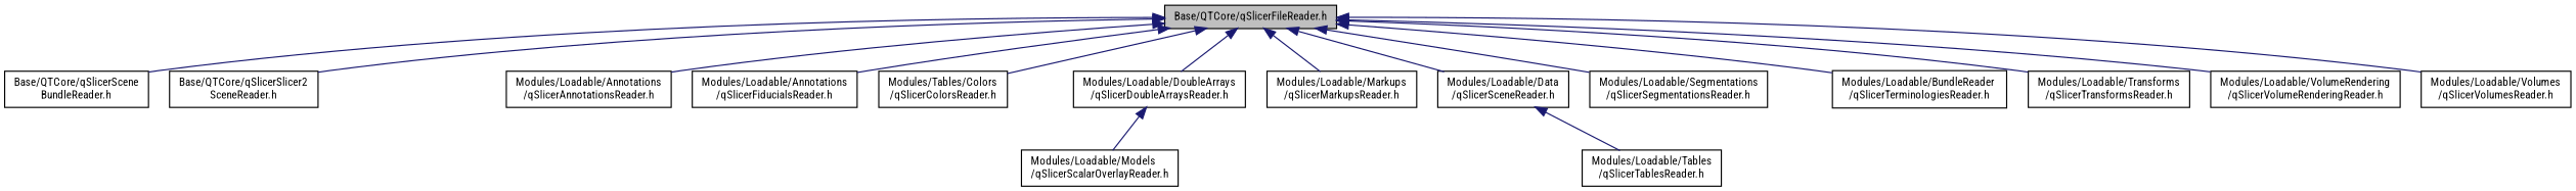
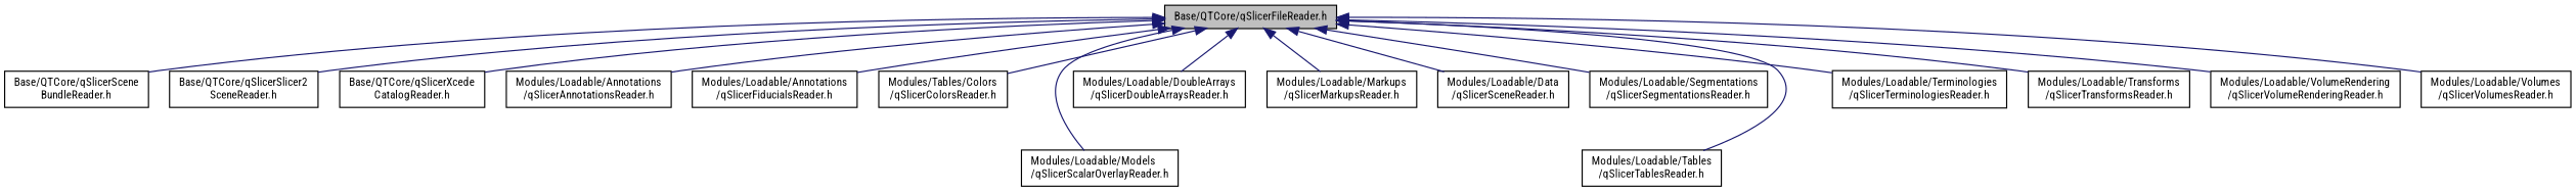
  digraph {
    fontname="Roboto Condensed"
    node [color=black fontname="Roboto Condensed" fontsize=10 shape=record]
    edge [color=midnightblue dir=back fontname="Roboto Condensed" fontsize=10 labelfontname=Helvetica labelfontsize=10 style=solid]
    n1 [fillcolor=grey75 fontcolor=black height=0.2 label="Base/QTCore/qSlicerFileReader.h" style=filled width=0.4]
    n2 [height=0.2 label="Base/QTCore/qSlicerScene\lBundleReader.h" width=0.4]
    n3 [height=0.2 label="Base/QTCore/qSlicerSlicer2\lSceneReader.h" width=0.4]
+   n4 [height=0.2 label="Base/QTCore/qSlicerXcede\lCatalogReader.h" width=0.4]
    n5 [height=0.2 label="Modules/Loadable/Annotations\l/qSlicerAnnotationsReader.h" width=0.4]
    n6 [height=0.2 label="Modules/Loadable/Annotations\l/qSlicerFiducialsReader.h" width=0.4]
    n7 [height=0.2 label="Modules/Tables/Colors\l/qSlicerColorsReader.h" width=0.4]
    n8 [height=0.2 label="Modules/Loadable/Data\l/qSlicerSceneReader.h" width=0.4]
    n9 [height=0.2 label="Modules/Loadable/DoubleArrays\l/qSlicerDoubleArraysReader.h" width=0.4]
    n10 [height=0.2 label="Modules/Loadable/Markups\l/qSlicerMarkupsReader.h" width=0.4]
    n11 [height=0.2 label="Modules/Loadable/Models\l/qSlicerScalarOverlayReader.h" width=0.4]
    n12 [height=0.2 label="Modules/Loadable/Segmentations\l/qSlicerSegmentationsReader.h" width=0.4]
    n13 [height=0.2 label="Modules/Loadable/Tables\l/qSlicerTablesReader.h" width=0.4]
-   n14 [height=0.2 label="Modules/Loadable/BundleReader\l/qSlicerTerminologiesReader.h" width=0.4]
+   n14 [height=0.2 label="Modules/Loadable/Terminologies\l/qSlicerTerminologiesReader.h" width=0.4]
    n15 [height=0.2 label="Modules/Loadable/Transforms\l/qSlicerTransformsReader.h" width=0.4]
    n16 [height=0.2 label="Modules/Loadable/VolumeRendering\l/qSlicerVolumeRenderingReader.h" width=0.4]
    n17 [height=0.2 label="Modules/Loadable/Volumes\l/qSlicerVolumesReader.h" width=0.4]
    n1 -> n2
    n1 -> n3
+   n1 -> n4
    n1 -> n5
    n1 -> n6
    n1 -> n7
    n1 -> n8
    n1 -> n9
    n1 -> n10
-   n9 -> n11
+   n1 -> n11
    n1 -> n12
-   n8 -> n13
+   n1 -> n13
    n1 -> n14
    n1 -> n15
    n1 -> n16
    n1 -> n17
  }
